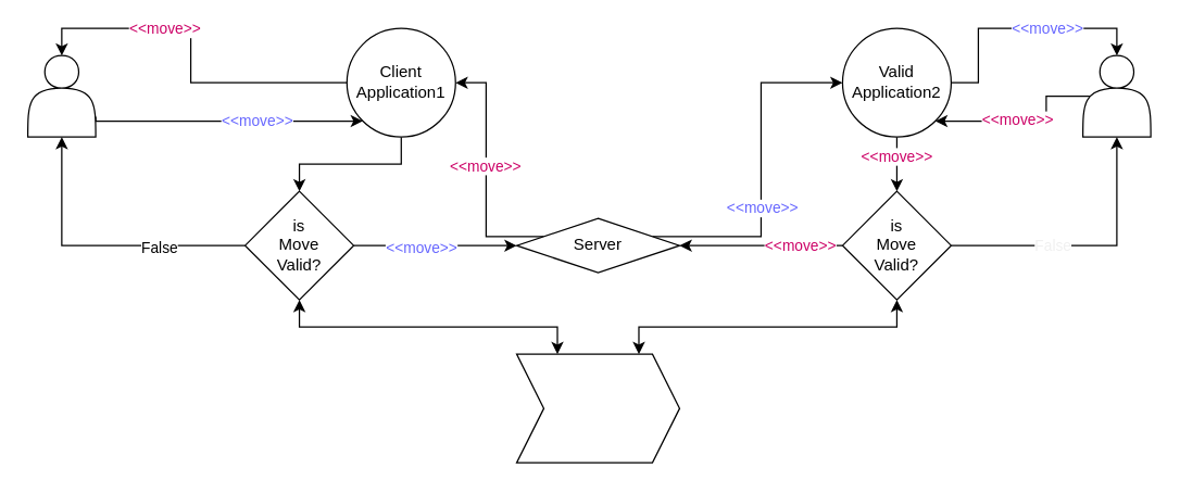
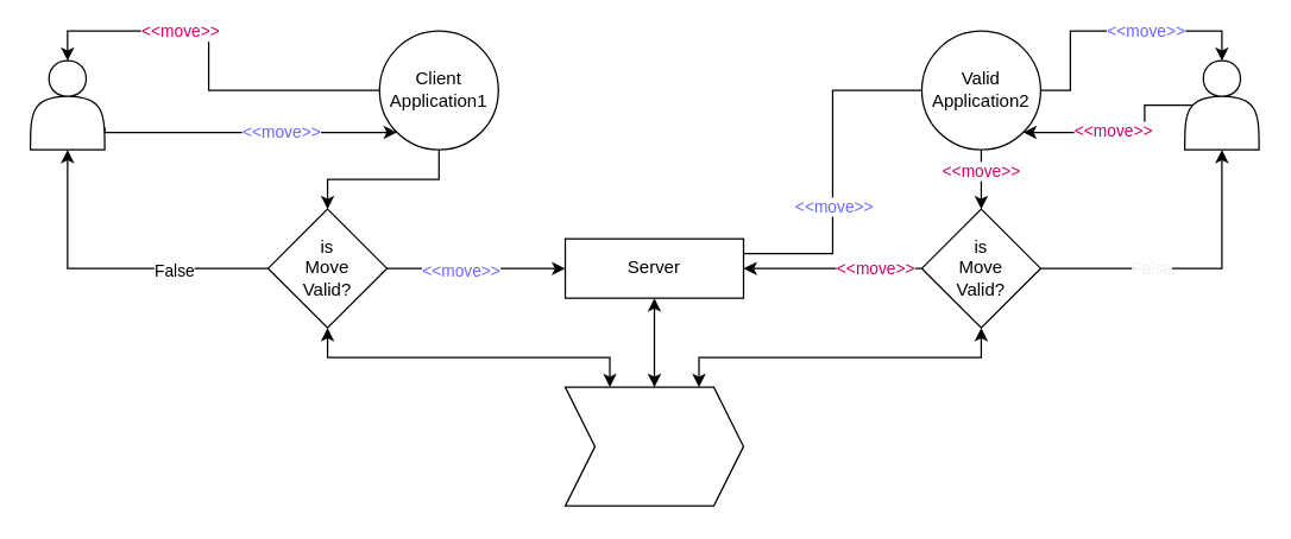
  <mxCell id="0" />
  <mxCell id="1" parent="0" />
  <mxCell id="2" style="edgeStyle=orthogonalEdgeStyle;rounded=0;orthogonalLoop=1;jettySize=auto;html=1;exitX=1;exitY=0.75;exitDx=0;exitDy=0;entryX=0;entryY=1;entryDx=0;entryDy=0;" edge="1" parent="1" source="4" target="8"><mxGeometry relative="1" as="geometry"><Array as="points"><mxPoint x="70" y="88.33" /></Array></mxGeometry></mxCell>
  <mxCell id="3" value="&lt;font color=&quot;#6666ff&quot;&gt;&amp;lt;&amp;lt;move&amp;gt;&amp;gt;&lt;/font&gt;" style="edgeLabel;html=1;align=center;verticalAlign=middle;resizable=0;points=[];" vertex="1" connectable="0" parent="2"><mxGeometry x="0.129" y="-2" relative="1" as="geometry"><mxPoint x="9" y="-2" as="offset" /></mxGeometry></mxCell>
  <mxCell id="4" value="" style="shape=actor;whiteSpace=wrap;html=1;" vertex="1" parent="1"><mxGeometry y="40.33" width="50" height="60" as="geometry" x="20" /></mxCell>
  <mxCell id="5" style="edgeStyle=orthogonalEdgeStyle;rounded=0;orthogonalLoop=1;jettySize=auto;html=1;exitX=0.5;exitY=1;exitDx=0;exitDy=0;entryX=0.5;entryY=0;entryDx=0;entryDy=0;" edge="1" parent="1" source="8" target="14"><mxGeometry relative="1" as="geometry" /></mxCell>
  <mxCell id="6" style="edgeStyle=orthogonalEdgeStyle;rounded=0;orthogonalLoop=1;jettySize=auto;html=1;exitX=0;exitY=0.5;exitDx=0;exitDy=0;entryX=0.5;entryY=0;entryDx=0;entryDy=0;fontColor=#CC0066;" edge="1" parent="1" source="8" target="4"><mxGeometry relative="1" as="geometry"><Array as="points"><mxPoint x="140" y="60.33" /><mxPoint x="140" y="20.33" /><mxPoint x="45" y="20.33" /></Array></mxGeometry></mxCell>
  <mxCell id="7" value="&amp;lt;&amp;lt;move&amp;gt;&amp;gt;" style="edgeLabel;html=1;align=center;verticalAlign=middle;resizable=0;points=[];fontColor=#CC0066;" vertex="1" connectable="0" parent="6"><mxGeometry x="0.198" y="1" relative="1" as="geometry"><mxPoint x="-13" y="-1" as="offset" /></mxGeometry></mxCell>
  <mxCell id="8" value="Client Application1" style="ellipse;whiteSpace=wrap;html=1;" vertex="1" parent="1"><mxGeometry x="255" y="20.33" width="80" height="80" as="geometry" /></mxCell>
  <mxCell id="9" style="edgeStyle=orthogonalEdgeStyle;rounded=0;orthogonalLoop=1;jettySize=auto;html=1;exitX=0;exitY=0.5;exitDx=0;exitDy=0;entryX=0.5;entryY=1;entryDx=0;entryDy=0;" edge="1" parent="1" source="14" target="4"><mxGeometry relative="1" as="geometry" /></mxCell>
  <mxCell id="10" value="False" style="edgeLabel;html=1;align=center;verticalAlign=middle;resizable=0;points=[];" vertex="1" connectable="0" parent="9"><mxGeometry x="-0.411" y="1" relative="1" as="geometry"><mxPoint as="offset" /></mxGeometry></mxCell>
  <mxCell id="11" style="edgeStyle=orthogonalEdgeStyle;rounded=0;orthogonalLoop=1;jettySize=auto;html=1;exitX=1;exitY=0.5;exitDx=0;exitDy=0;entryX=0;entryY=0.5;entryDx=0;entryDy=0;" edge="1" parent="1" source="14" target="20"><mxGeometry relative="1" as="geometry" /></mxCell>
  <mxCell id="12" value="&lt;span style=&quot;color: rgb(102, 102, 255);&quot;&gt;&amp;lt;&amp;lt;move&amp;gt;&amp;gt;&lt;/span&gt;" style="edgeLabel;html=1;align=center;verticalAlign=middle;resizable=0;points=[];" vertex="1" connectable="0" parent="11"><mxGeometry x="-0.181" y="-1" relative="1" as="geometry"><mxPoint as="offset" /></mxGeometry></mxCell>
  <mxCell id="13" style="edgeStyle=orthogonalEdgeStyle;rounded=0;orthogonalLoop=1;jettySize=auto;html=1;exitX=0.5;exitY=1;exitDx=0;exitDy=0;entryX=0.25;entryY=0;entryDx=0;entryDy=0;fontColor=#FFFFFF;startArrow=classic;startFill=1;" edge="1" parent="1" source="14" target="36"><mxGeometry relative="1" as="geometry" /></mxCell>
  <mxCell id="14" value="is&lt;br&gt;Move&lt;br&gt;Valid?" style="rhombus;whiteSpace=wrap;html=1;" vertex="1" parent="1"><mxGeometry x="180" y="140.33" width="80" height="80" as="geometry" /></mxCell>
- <mxCell id="15" style="edgeStyle=orthogonalEdgeStyle;rounded=0;orthogonalLoop=1;jettySize=auto;html=1;exitX=1;exitY=0.25;exitDx=0;exitDy=0;entryX=0;entryY=0.5;entryDx=0;entryDy=0;" edge="1" parent="1" source="20" target="25"><mxGeometry relative="1" as="geometry" /></mxCell>
+ <mxCell id="15" style="edgeStyle=orthogonalEdgeStyle;rounded=0;orthogonalLoop=1;jettySize=auto;html=1;exitX=1;exitY=0.25;exitDx=0;exitDy=0;entryX=0;entryY=0.5;entryDx=0;entryDy=0;endArrow=none;" edge="1" parent="1" source="20" target="25"><mxGeometry relative="1" as="geometry" /></mxCell>
  <mxCell id="16" value="&lt;font color=&quot;#6666ff&quot;&gt;&amp;lt;&amp;lt;move&amp;gt;&amp;gt;&lt;/font&gt;" style="edgeLabel;html=1;align=center;verticalAlign=middle;resizable=0;points=[];" vertex="1" connectable="0" parent="15"><mxGeometry x="-0.199" relative="1" as="geometry"><mxPoint as="offset" /></mxGeometry></mxCell>
- <mxCell id="17" style="edgeStyle=orthogonalEdgeStyle;rounded=0;orthogonalLoop=1;jettySize=auto;html=1;exitX=0;exitY=0.25;exitDx=0;exitDy=0;entryX=1;entryY=0.5;entryDx=0;entryDy=0;fontColor=#CC0066;" edge="1" parent="1" source="20" target="8"><mxGeometry relative="1" as="geometry" /></mxCell>
- <mxCell id="18" value="&amp;lt;&amp;lt;move&amp;gt;&amp;gt;" style="edgeLabel;html=1;align=center;verticalAlign=middle;resizable=0;points=[];fontColor=#CC0066;" vertex="1" connectable="0" parent="17"><mxGeometry x="0.065" y="1" relative="1" as="geometry"><mxPoint as="offset" /></mxGeometry></mxCell>
- <mxCell id="20" value="Server" style="rhombus;whiteSpace=wrap;html=1;" vertex="1" parent="1"><mxGeometry x="380" y="160.33" width="120" height="40" as="geometry" /></mxCell>
+ <mxCell id="19" style="edgeStyle=orthogonalEdgeStyle;rounded=0;orthogonalLoop=1;jettySize=auto;html=1;exitX=0.5;exitY=1;exitDx=0;exitDy=0;entryX=0.5;entryY=0;entryDx=0;entryDy=0;fontColor=#FFFFFF;startArrow=classic;startFill=1;" edge="1" parent="1" source="20" target="36"><mxGeometry relative="1" as="geometry" /></mxCell>
+ <mxCell id="20" value="Server" style="whiteSpace=wrap;html=1;" vertex="1" parent="1"><mxGeometry x="380" y="160.33" width="120" height="40" as="geometry" /></mxCell>
  <mxCell id="21" style="edgeStyle=orthogonalEdgeStyle;rounded=0;orthogonalLoop=1;jettySize=auto;html=1;exitX=1;exitY=0.5;exitDx=0;exitDy=0;entryX=0.5;entryY=0;entryDx=0;entryDy=0;fontColor=#6666FF;" edge="1" parent="1" source="25" target="28"><mxGeometry relative="1" as="geometry"><Array as="points"><mxPoint x="720" y="60.33" /><mxPoint x="720" y="20.33" /><mxPoint x="822" y="20.33" /></Array></mxGeometry></mxCell>
  <mxCell id="22" value="&amp;lt;&amp;lt;move&amp;gt;&amp;gt;" style="edgeLabel;html=1;align=center;verticalAlign=middle;resizable=0;points=[];fontColor=#6666FF;" vertex="1" connectable="0" parent="21"><mxGeometry x="-0.363" y="-2" relative="1" as="geometry"><mxPoint x="48" y="-2" as="offset" /></mxGeometry></mxCell>
  <mxCell id="23" style="edgeStyle=orthogonalEdgeStyle;rounded=0;orthogonalLoop=1;jettySize=auto;html=1;exitX=0.5;exitY=1;exitDx=0;exitDy=0;entryX=0.5;entryY=0;entryDx=0;entryDy=0;fontColor=#CC0066;" edge="1" parent="1" source="25" target="35"><mxGeometry relative="1" as="geometry" /></mxCell>
  <mxCell id="24" value="&amp;lt;&amp;lt;move&amp;gt;&amp;gt;" style="edgeLabel;html=1;align=center;verticalAlign=middle;resizable=0;points=[];fontColor=#CC0066;" vertex="1" connectable="0" parent="23"><mxGeometry x="-0.298" y="-1" relative="1" as="geometry"><mxPoint as="offset" /></mxGeometry></mxCell>
  <mxCell id="25" value="Valid Application2" style="ellipse;whiteSpace=wrap;html=1;" vertex="1" parent="1"><mxGeometry x="620" y="20.33" width="80" height="80" as="geometry" /></mxCell>
  <mxCell id="26" style="edgeStyle=orthogonalEdgeStyle;rounded=0;orthogonalLoop=1;jettySize=auto;html=1;exitX=0.1;exitY=0.5;exitDx=0;exitDy=0;entryX=1;entryY=1;entryDx=0;entryDy=0;fontColor=#6666FF;exitPerimeter=0;" edge="1" parent="1" source="28" target="25"><mxGeometry relative="1" as="geometry"><Array as="points"><mxPoint x="770" y="70.33" /><mxPoint x="770" y="88.33" /></Array></mxGeometry></mxCell>
  <mxCell id="27" value="&lt;font color=&quot;#cc0066&quot;&gt;&amp;lt;&amp;lt;move&amp;gt;&amp;gt;&lt;/font&gt;" style="edgeLabel;html=1;align=center;verticalAlign=middle;resizable=0;points=[];fontColor=#6666FF;" vertex="1" connectable="0" parent="26"><mxGeometry x="0.094" y="-1" relative="1" as="geometry"><mxPoint as="offset" /></mxGeometry></mxCell>
  <mxCell id="28" value="" style="shape=actor;whiteSpace=wrap;html=1;" vertex="1" parent="1"><mxGeometry x="797" y="40.33" width="50" height="60" as="geometry" /></mxCell>
  <mxCell id="29" style="edgeStyle=orthogonalEdgeStyle;rounded=0;orthogonalLoop=1;jettySize=auto;html=1;exitX=0;exitY=0.5;exitDx=0;exitDy=0;entryX=1;entryY=0.5;entryDx=0;entryDy=0;fontColor=#CC0066;" edge="1" parent="1" source="35" target="20"><mxGeometry relative="1" as="geometry"><Array as="points"><mxPoint x="620" y="180.33" /></Array></mxGeometry></mxCell>
  <mxCell id="30" value="&amp;lt;&amp;lt;move&amp;gt;&amp;gt;" style="edgeLabel;html=1;align=center;verticalAlign=middle;resizable=0;points=[];fontColor=#CC0066;" vertex="1" connectable="0" parent="29"><mxGeometry x="-0.46" relative="1" as="geometry"><mxPoint as="offset" /></mxGeometry></mxCell>
  <mxCell id="31" style="edgeStyle=orthogonalEdgeStyle;rounded=0;orthogonalLoop=1;jettySize=auto;html=1;exitX=1;exitY=0.5;exitDx=0;exitDy=0;entryX=0.5;entryY=1;entryDx=0;entryDy=0;fontColor=#CC0066;" edge="1" parent="1" source="35" target="28"><mxGeometry relative="1" as="geometry" /></mxCell>
  <mxCell id="32" value="F" style="edgeLabel;html=1;align=center;verticalAlign=middle;resizable=0;points=[];fontColor=#CC0066;" vertex="1" connectable="0" parent="31"><mxGeometry x="-0.303" y="-1" relative="1" as="geometry"><mxPoint as="offset" /></mxGeometry></mxCell>
  <mxCell id="33" value="&lt;span style=&quot;color: rgb(240, 240, 240);&quot;&gt;False&lt;/span&gt;" style="edgeLabel;html=1;align=center;verticalAlign=middle;resizable=0;points=[];fontColor=#CC0066;" vertex="1" connectable="0" parent="31"><mxGeometry x="-0.26" relative="1" as="geometry"><mxPoint as="offset" /></mxGeometry></mxCell>
  <mxCell id="34" style="edgeStyle=orthogonalEdgeStyle;rounded=0;orthogonalLoop=1;jettySize=auto;html=1;exitX=0.5;exitY=1;exitDx=0;exitDy=0;entryX=0.75;entryY=0;entryDx=0;entryDy=0;fontColor=#FFFFFF;startArrow=classic;startFill=1;" edge="1" parent="1" source="35" target="36"><mxGeometry relative="1" as="geometry" /></mxCell>
  <mxCell id="35" value="is&lt;br&gt;Move&lt;br&gt;Valid?" style="rhombus;whiteSpace=wrap;html=1;" vertex="1" parent="1"><mxGeometry x="620" y="140.33" width="80" height="80" as="geometry" /></mxCell>
  <mxCell id="36" value="&lt;font color=&quot;#ffffff&quot;&gt;Chess Server&lt;/font&gt;" style="shape=step;perimeter=stepPerimeter;whiteSpace=wrap;html=1;fixedSize=1;fontColor=#CC0066;" vertex="1" parent="1"><mxGeometry x="380" y="260.33" width="120" height="80" as="geometry" /></mxCell>
